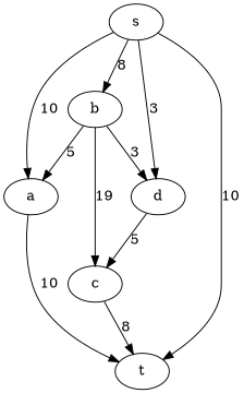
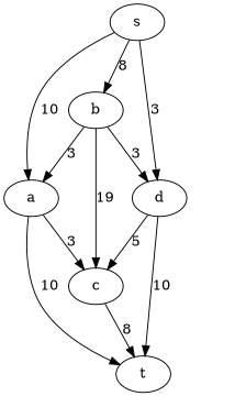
  digraph {
    s
    a
    b
    d
    c
    t
    s -> a [label=10]
    s -> b [label=8]
    s -> d [label=3]
+   a -> c [label=3]
    a -> t [label=10]
-   b -> a [label=5]
+   b -> a [label=3]
    b -> d [label=3]
    b -> c [label=19]
    d -> c [label=5]
-   s -> t [label=10]
+   d -> t [label=10]
    c -> t [label=8]
  }
